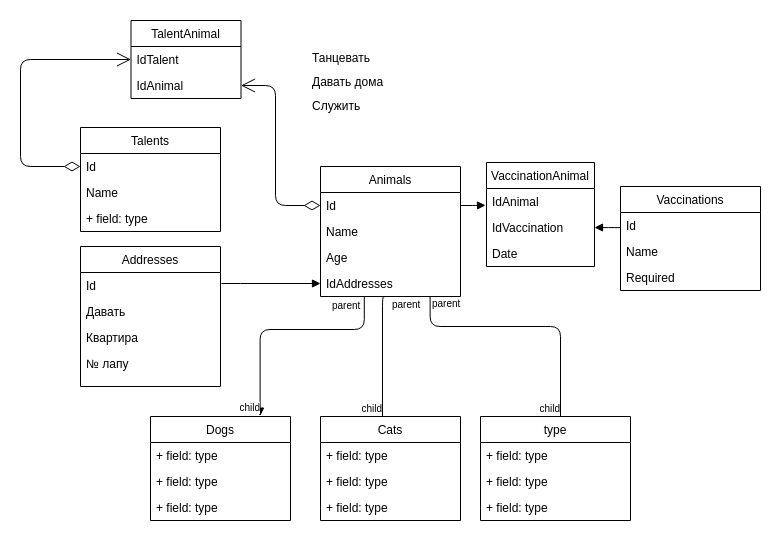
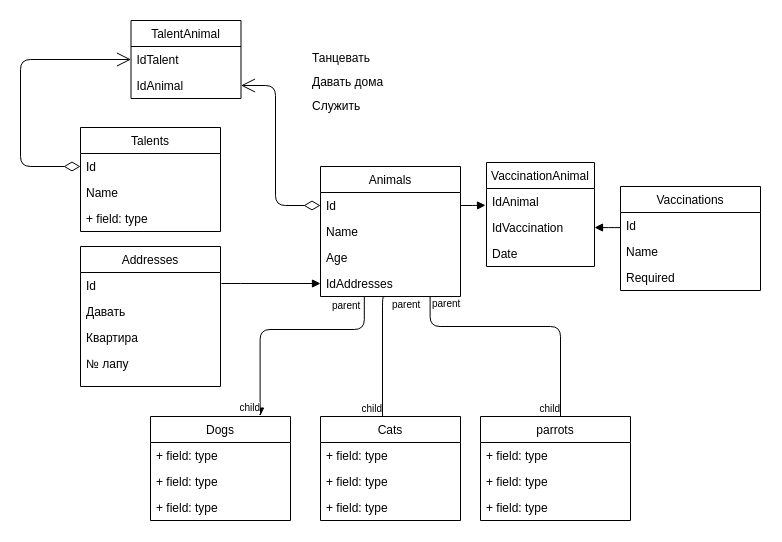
  <mxCell id="0" />
  <mxCell id="1" parent="0" />
  <mxCell id="2" value="Animals" style="swimlane;fontStyle=0;childLayout=stackLayout;horizontal=1;startSize=26;fillColor=none;horizontalStack=0;resizeParent=1;resizeParentMax=0;resizeLast=0;collapsible=1;marginBottom=0;" parent="1" vertex="1"><mxGeometry x="320" y="166" width="140" height="130" as="geometry" /></mxCell>
  <mxCell id="3" value="Id" style="text;strokeColor=none;fillColor=none;align=left;verticalAlign=top;spacingLeft=4;spacingRight=4;overflow=hidden;rotatable=0;points=[[0,0.5],[1,0.5]];portConstraint=eastwest;" parent="2" vertex="1"><mxGeometry y="26" width="140" height="26" as="geometry" /></mxCell>
  <mxCell id="4" value="Name" style="text;strokeColor=none;fillColor=none;align=left;verticalAlign=top;spacingLeft=4;spacingRight=4;overflow=hidden;rotatable=0;points=[[0,0.5],[1,0.5]];portConstraint=eastwest;" parent="2" vertex="1"><mxGeometry y="52" width="140" height="26" as="geometry" /></mxCell>
  <mxCell id="5" value="Age" style="text;strokeColor=none;fillColor=none;align=left;verticalAlign=top;spacingLeft=4;spacingRight=4;overflow=hidden;rotatable=0;points=[[0,0.5],[1,0.5]];portConstraint=eastwest;" parent="2" vertex="1"><mxGeometry y="78" width="140" height="26" as="geometry" /></mxCell>
  <mxCell id="6" value="IdAddresses" style="text;strokeColor=none;fillColor=none;align=left;verticalAlign=top;spacingLeft=4;spacingRight=4;overflow=hidden;rotatable=0;points=[[0,0.5],[1,0.5]];portConstraint=eastwest;" vertex="1" parent="2"><mxGeometry y="104" width="140" height="26" as="geometry" /></mxCell>
  <mxCell id="7" value="Talents" style="swimlane;fontStyle=0;childLayout=stackLayout;horizontal=1;startSize=26;fillColor=none;horizontalStack=0;resizeParent=1;resizeParentMax=0;resizeLast=0;collapsible=1;marginBottom=0;" parent="1" vertex="1"><mxGeometry x="80" y="127" width="140" height="104" as="geometry" /></mxCell>
  <mxCell id="8" value="Id" style="text;strokeColor=none;fillColor=none;align=left;verticalAlign=top;spacingLeft=4;spacingRight=4;overflow=hidden;rotatable=0;points=[[0,0.5],[1,0.5]];portConstraint=eastwest;" parent="7" vertex="1"><mxGeometry y="26" width="140" height="26" as="geometry" /></mxCell>
  <mxCell id="9" value="Name" style="text;strokeColor=none;fillColor=none;align=left;verticalAlign=top;spacingLeft=4;spacingRight=4;overflow=hidden;rotatable=0;points=[[0,0.5],[1,0.5]];portConstraint=eastwest;" parent="7" vertex="1"><mxGeometry y="52" width="140" height="26" as="geometry" /></mxCell>
  <mxCell id="10" value="+ field: type" style="text;strokeColor=none;fillColor=none;align=left;verticalAlign=top;spacingLeft=4;spacingRight=4;overflow=hidden;rotatable=0;points=[[0,0.5],[1,0.5]];portConstraint=eastwest;" parent="7" vertex="1"><mxGeometry y="78" width="140" height="26" as="geometry" /></mxCell>
  <mxCell id="11" value="Dogs" style="swimlane;fontStyle=0;childLayout=stackLayout;horizontal=1;startSize=26;fillColor=none;horizontalStack=0;resizeParent=1;resizeParentMax=0;resizeLast=0;collapsible=1;marginBottom=0;" parent="1" vertex="1"><mxGeometry x="150" y="416" width="140" height="104" as="geometry" /></mxCell>
  <mxCell id="12" value="+ field: type" style="text;strokeColor=none;fillColor=none;align=left;verticalAlign=top;spacingLeft=4;spacingRight=4;overflow=hidden;rotatable=0;points=[[0,0.5],[1,0.5]];portConstraint=eastwest;" parent="11" vertex="1"><mxGeometry y="26" width="140" height="26" as="geometry" /></mxCell>
  <mxCell id="13" value="+ field: type" style="text;strokeColor=none;fillColor=none;align=left;verticalAlign=top;spacingLeft=4;spacingRight=4;overflow=hidden;rotatable=0;points=[[0,0.5],[1,0.5]];portConstraint=eastwest;" parent="11" vertex="1"><mxGeometry y="52" width="140" height="26" as="geometry" /></mxCell>
  <mxCell id="14" value="+ field: type" style="text;strokeColor=none;fillColor=none;align=left;verticalAlign=top;spacingLeft=4;spacingRight=4;overflow=hidden;rotatable=0;points=[[0,0.5],[1,0.5]];portConstraint=eastwest;" parent="11" vertex="1"><mxGeometry y="78" width="140" height="26" as="geometry" /></mxCell>
  <mxCell id="15" value="Cats" style="swimlane;fontStyle=0;childLayout=stackLayout;horizontal=1;startSize=26;fillColor=none;horizontalStack=0;resizeParent=1;resizeParentMax=0;resizeLast=0;collapsible=1;marginBottom=0;" parent="1" vertex="1"><mxGeometry x="320" y="416" width="140" height="104" as="geometry" /></mxCell>
  <mxCell id="16" value="+ field: type" style="text;strokeColor=none;fillColor=none;align=left;verticalAlign=top;spacingLeft=4;spacingRight=4;overflow=hidden;rotatable=0;points=[[0,0.5],[1,0.5]];portConstraint=eastwest;" parent="15" vertex="1"><mxGeometry y="26" width="140" height="26" as="geometry" /></mxCell>
  <mxCell id="17" value="+ field: type" style="text;strokeColor=none;fillColor=none;align=left;verticalAlign=top;spacingLeft=4;spacingRight=4;overflow=hidden;rotatable=0;points=[[0,0.5],[1,0.5]];portConstraint=eastwest;" parent="15" vertex="1"><mxGeometry y="52" width="140" height="26" as="geometry" /></mxCell>
  <mxCell id="18" value="+ field: type" style="text;strokeColor=none;fillColor=none;align=left;verticalAlign=top;spacingLeft=4;spacingRight=4;overflow=hidden;rotatable=0;points=[[0,0.5],[1,0.5]];portConstraint=eastwest;" parent="15" vertex="1"><mxGeometry y="78" width="140" height="26" as="geometry" /></mxCell>
- <mxCell id="19" value="type" style="swimlane;fontStyle=0;childLayout=stackLayout;horizontal=1;startSize=26;fillColor=none;horizontalStack=0;resizeParent=1;resizeParentMax=0;resizeLast=0;collapsible=1;marginBottom=0;" parent="1" vertex="1"><mxGeometry x="480" y="416" width="150" height="104" as="geometry" /></mxCell>
+ <mxCell id="19" value="parrots" style="swimlane;fontStyle=0;childLayout=stackLayout;horizontal=1;startSize=26;fillColor=none;horizontalStack=0;resizeParent=1;resizeParentMax=0;resizeLast=0;collapsible=1;marginBottom=0;" parent="1" vertex="1"><mxGeometry x="480" y="416" width="150" height="104" as="geometry" /></mxCell>
  <mxCell id="20" value="+ field: type" style="text;strokeColor=none;fillColor=none;align=left;verticalAlign=top;spacingLeft=4;spacingRight=4;overflow=hidden;rotatable=0;points=[[0,0.5],[1,0.5]];portConstraint=eastwest;" parent="19" vertex="1"><mxGeometry y="26" width="150" height="26" as="geometry" /></mxCell>
  <mxCell id="21" value="+ field: type" style="text;strokeColor=none;fillColor=none;align=left;verticalAlign=top;spacingLeft=4;spacingRight=4;overflow=hidden;rotatable=0;points=[[0,0.5],[1,0.5]];portConstraint=eastwest;" parent="19" vertex="1"><mxGeometry y="52" width="150" height="26" as="geometry" /></mxCell>
  <mxCell id="22" value="+ field: type" style="text;strokeColor=none;fillColor=none;align=left;verticalAlign=top;spacingLeft=4;spacingRight=4;overflow=hidden;rotatable=0;points=[[0,0.5],[1,0.5]];portConstraint=eastwest;" parent="19" vertex="1"><mxGeometry y="78" width="150" height="26" as="geometry" /></mxCell>
  <mxCell id="23" value="Addresses" style="swimlane;fontStyle=0;childLayout=stackLayout;horizontal=1;startSize=26;fillColor=none;horizontalStack=0;resizeParent=1;resizeParentMax=0;resizeLast=0;collapsible=1;marginBottom=0;" parent="1" vertex="1"><mxGeometry x="80" y="246" width="140" height="140" as="geometry" /></mxCell>
  <mxCell id="24" value="Id" style="text;strokeColor=none;fillColor=none;align=left;verticalAlign=top;spacingLeft=4;spacingRight=4;overflow=hidden;rotatable=0;points=[[0,0.5],[1,0.5]];portConstraint=eastwest;" parent="23" vertex="1"><mxGeometry y="26" width="140" height="26" as="geometry" /></mxCell>
  <mxCell id="25" value="Давать" style="text;strokeColor=none;fillColor=none;align=left;verticalAlign=top;spacingLeft=4;spacingRight=4;overflow=hidden;rotatable=0;points=[[0,0.5],[1,0.5]];portConstraint=eastwest;" vertex="1" parent="23"><mxGeometry y="52" width="140" height="26" as="geometry" /></mxCell>
  <mxCell id="26" value="Квартира" style="text;strokeColor=none;fillColor=none;align=left;verticalAlign=top;spacingLeft=4;spacingRight=4;overflow=hidden;rotatable=0;points=[[0,0.5],[1,0.5]];portConstraint=eastwest;" parent="23" vertex="1"><mxGeometry y="78" width="140" height="26" as="geometry" /></mxCell>
  <mxCell id="27" value="№ лапу" style="text;strokeColor=none;fillColor=none;align=left;verticalAlign=top;spacingLeft=4;spacingRight=4;overflow=hidden;rotatable=0;points=[[0,0.5],[1,0.5]];portConstraint=eastwest;" parent="23" vertex="1"><mxGeometry y="104" width="140" height="18" as="geometry" /></mxCell>
  <mxCell id="28" value="  " style="text;strokeColor=none;fillColor=none;align=left;verticalAlign=top;spacingLeft=4;spacingRight=4;overflow=hidden;rotatable=0;points=[[0,0.5],[1,0.5]];portConstraint=eastwest;" vertex="1" parent="23"><mxGeometry y="122" width="140" height="18" as="geometry" /></mxCell>
  <mxCell id="29" value="VaccinationAnimal" style="swimlane;fontStyle=0;childLayout=stackLayout;horizontal=1;startSize=26;fillColor=none;horizontalStack=0;resizeParent=1;resizeParentMax=0;resizeLast=0;collapsible=1;marginBottom=0;" parent="1" vertex="1"><mxGeometry x="486" y="162" width="108" height="104" as="geometry" /></mxCell>
  <mxCell id="30" value="IdAnimal" style="text;strokeColor=none;fillColor=none;align=left;verticalAlign=top;spacingLeft=4;spacingRight=4;overflow=hidden;rotatable=0;points=[[0,0.5],[1,0.5]];portConstraint=eastwest;" parent="29" vertex="1"><mxGeometry y="26" width="108" height="26" as="geometry" /></mxCell>
  <mxCell id="31" value="IdVaccination" style="text;strokeColor=none;fillColor=none;align=left;verticalAlign=top;spacingLeft=4;spacingRight=4;overflow=hidden;rotatable=0;points=[[0,0.5],[1,0.5]];portConstraint=eastwest;" parent="29" vertex="1"><mxGeometry y="52" width="108" height="26" as="geometry" /></mxCell>
  <mxCell id="32" value="Date" style="text;strokeColor=none;fillColor=none;align=left;verticalAlign=top;spacingLeft=4;spacingRight=4;overflow=hidden;rotatable=0;points=[[0,0.5],[1,0.5]];portConstraint=eastwest;" parent="29" vertex="1"><mxGeometry y="78" width="108" height="26" as="geometry" /></mxCell>
  <mxCell id="33" value="TalentAnimal" style="swimlane;fontStyle=0;childLayout=stackLayout;horizontal=1;startSize=26;fillColor=none;horizontalStack=0;resizeParent=1;resizeParentMax=0;resizeLast=0;collapsible=1;marginBottom=0;" parent="1" vertex="1"><mxGeometry x="130.5" y="20" width="110" height="78" as="geometry" /></mxCell>
  <mxCell id="34" value="IdTalent" style="text;strokeColor=none;fillColor=none;align=left;verticalAlign=top;spacingLeft=4;spacingRight=4;overflow=hidden;rotatable=0;points=[[0,0.5],[1,0.5]];portConstraint=eastwest;" parent="33" vertex="1"><mxGeometry y="26" width="110" height="26" as="geometry" /></mxCell>
  <mxCell id="35" value="IdAnimal" style="text;strokeColor=none;fillColor=none;align=left;verticalAlign=top;spacingLeft=4;spacingRight=4;overflow=hidden;rotatable=0;points=[[0,0.5],[1,0.5]];portConstraint=eastwest;" parent="33" vertex="1"><mxGeometry y="52" width="110" height="26" as="geometry" /></mxCell>
  <mxCell id="36" value="Vaccinations" style="swimlane;fontStyle=0;childLayout=stackLayout;horizontal=1;startSize=26;fillColor=none;horizontalStack=0;resizeParent=1;resizeParentMax=0;resizeLast=0;collapsible=1;marginBottom=0;" parent="1" vertex="1"><mxGeometry x="620" y="186" width="140" height="104" as="geometry" /></mxCell>
  <mxCell id="37" value="Id" style="text;strokeColor=none;fillColor=none;align=left;verticalAlign=top;spacingLeft=4;spacingRight=4;overflow=hidden;rotatable=0;points=[[0,0.5],[1,0.5]];portConstraint=eastwest;" parent="36" vertex="1"><mxGeometry y="26" width="140" height="26" as="geometry" /></mxCell>
  <mxCell id="38" value="Name" style="text;strokeColor=none;fillColor=none;align=left;verticalAlign=top;spacingLeft=4;spacingRight=4;overflow=hidden;rotatable=0;points=[[0,0.5],[1,0.5]];portConstraint=eastwest;" parent="36" vertex="1"><mxGeometry y="52" width="140" height="26" as="geometry" /></mxCell>
  <mxCell id="39" value="Required" style="text;strokeColor=none;fillColor=none;align=left;verticalAlign=top;spacingLeft=4;spacingRight=4;overflow=hidden;rotatable=0;points=[[0,0.5],[1,0.5]];portConstraint=eastwest;" parent="36" vertex="1"><mxGeometry y="78" width="140" height="26" as="geometry" /></mxCell>
  <mxCell id="40" value="" style="endArrow=none;html=1;edgeStyle=orthogonalEdgeStyle;exitX=0.457;exitY=1.013;exitDx=0;exitDy=0;exitPerimeter=0;" parent="1" source="6" edge="1"><mxGeometry relative="1" as="geometry"><mxPoint x="386" y="256" as="sourcePoint" /><mxPoint x="382" y="416" as="targetPoint" /><Array as="points"><mxPoint x="382" y="296" /></Array></mxGeometry></mxCell>
  <mxCell id="41" value="parent" style="resizable=0;html=1;align=left;verticalAlign=bottom;labelBackgroundColor=#ffffff;fontSize=10;" parent="40" connectable="0" vertex="1"><mxGeometry x="-1" relative="1" as="geometry"><mxPoint x="6" y="15.5" as="offset" /></mxGeometry></mxCell>
  <mxCell id="42" value="child" style="resizable=0;html=1;align=right;verticalAlign=bottom;labelBackgroundColor=#ffffff;fontSize=10;" parent="40" connectable="0" vertex="1"><mxGeometry x="1" relative="1" as="geometry" /></mxCell>
  <mxCell id="43" value="" style="endArrow=block;html=1;edgeStyle=orthogonalEdgeStyle;exitX=0.313;exitY=1.013;exitDx=0;exitDy=0;exitPerimeter=0;entryX=0.783;entryY=-0.004;entryDx=0;entryDy=0;entryPerimeter=0;" parent="1" source="6" edge="1" target="11"><mxGeometry relative="1" as="geometry"><mxPoint x="364" y="266" as="sourcePoint" /><mxPoint x="250" y="416" as="targetPoint" /><Array as="points"><mxPoint x="364" y="329" /><mxPoint x="260" y="329" /></Array></mxGeometry></mxCell>
  <mxCell id="44" value="parent" style="resizable=0;html=1;align=left;verticalAlign=bottom;labelBackgroundColor=#ffffff;fontSize=10;" parent="43" connectable="0" vertex="1"><mxGeometry x="-1" relative="1" as="geometry"><mxPoint x="-34" y="16.5" as="offset" /></mxGeometry></mxCell>
  <mxCell id="45" value="child" style="resizable=0;html=1;align=right;verticalAlign=bottom;labelBackgroundColor=#ffffff;fontSize=10;" parent="43" connectable="0" vertex="1"><mxGeometry x="1" relative="1" as="geometry" /></mxCell>
  <mxCell id="46" value="" style="endArrow=none;html=1;edgeStyle=orthogonalEdgeStyle;exitX=0.783;exitY=1.004;exitDx=0;exitDy=0;exitPerimeter=0;" parent="1" source="6" edge="1"><mxGeometry relative="1" as="geometry"><mxPoint x="430" y="266" as="sourcePoint" /><mxPoint x="560" y="416" as="targetPoint" /><Array as="points"><mxPoint x="429" y="326" /><mxPoint x="560" y="326" /></Array></mxGeometry></mxCell>
  <mxCell id="47" value="parent" style="resizable=0;html=1;align=left;verticalAlign=bottom;labelBackgroundColor=#ffffff;fontSize=10;" parent="46" connectable="0" vertex="1"><mxGeometry x="-1" relative="1" as="geometry"><mxPoint x="0.5" y="15" as="offset" /></mxGeometry></mxCell>
  <mxCell id="48" value="child" style="resizable=0;html=1;align=right;verticalAlign=bottom;labelBackgroundColor=#ffffff;fontSize=10;" parent="46" connectable="0" vertex="1"><mxGeometry x="1" relative="1" as="geometry" /></mxCell>
  <mxCell id="49" value="" style="endArrow=open;html=1;endSize=12;startArrow=diamondThin;startSize=14;startFill=0;edgeStyle=orthogonalEdgeStyle;entryX=0;entryY=0.5;entryDx=0;entryDy=0;exitX=0;exitY=0.5;exitDx=0;exitDy=0;" parent="1" edge="1" target="34" source="8"><mxGeometry x="1" y="67" relative="1" as="geometry"><mxPoint x="100.167" y="226.667" as="sourcePoint" /><mxPoint x="70.5" y="47" as="targetPoint" /><mxPoint x="60" y="37" as="offset" /><Array as="points"><mxPoint x="20" y="166" /><mxPoint x="20" y="59" /></Array></mxGeometry></mxCell>
  <mxCell id="50" value="" style="resizable=0;html=1;align=left;verticalAlign=top;labelBackgroundColor=#ffffff;fontSize=10;" parent="49" connectable="0" vertex="1"><mxGeometry x="-1" relative="1" as="geometry" /></mxCell>
  <mxCell id="51" value="" style="resizable=0;html=1;align=right;verticalAlign=top;labelBackgroundColor=#ffffff;fontSize=10;" parent="49" connectable="0" vertex="1"><mxGeometry x="1" relative="1" as="geometry" /></mxCell>
  <mxCell id="52" value="" style="endArrow=block;endFill=1;html=1;edgeStyle=orthogonalEdgeStyle;align=left;verticalAlign=top;exitX=1;exitY=0.5;exitDx=0;exitDy=0;entryX=-0.009;entryY=0.646;entryDx=0;entryDy=0;entryPerimeter=0;" parent="1" target="30" edge="1" source="3"><mxGeometry x="-1" relative="1" as="geometry"><mxPoint x="460" y="202" as="sourcePoint" /><mxPoint x="486" y="206" as="targetPoint" /><Array as="points" /></mxGeometry></mxCell>
  <mxCell id="53" value="" style="endArrow=block;endFill=1;html=1;edgeStyle=orthogonalEdgeStyle;align=left;verticalAlign=top;entryX=1;entryY=0.5;entryDx=0;entryDy=0;exitX=0.002;exitY=0.581;exitDx=0;exitDy=0;exitPerimeter=0;" parent="1" source="37" target="31" edge="1"><mxGeometry x="-1" relative="1" as="geometry"><mxPoint x="50" y="266" as="sourcePoint" /><mxPoint x="70" y="266" as="targetPoint" /></mxGeometry></mxCell>
  <mxCell id="54" value="" style="resizable=0;html=1;align=left;verticalAlign=bottom;labelBackgroundColor=#ffffff;fontSize=10;" parent="53" connectable="0" vertex="1"><mxGeometry x="-1" relative="1" as="geometry" /></mxCell>
  <mxCell id="55" value="" style="endArrow=block;endFill=1;html=1;edgeStyle=orthogonalEdgeStyle;align=left;verticalAlign=top;entryX=0;entryY=0.5;entryDx=0;entryDy=0;exitX=1.007;exitY=0.423;exitDx=0;exitDy=0;exitPerimeter=0;" parent="1" source="24" target="6" edge="1"><mxGeometry x="-1" relative="1" as="geometry"><mxPoint x="230" y="316" as="sourcePoint" /><mxPoint x="260" y="266" as="targetPoint" /><Array as="points"><mxPoint x="230" y="283" /><mxPoint x="230" y="283" /></Array></mxGeometry></mxCell>
  <mxCell id="56" value="" style="resizable=0;html=1;align=left;verticalAlign=bottom;labelBackgroundColor=#ffffff;fontSize=10;" parent="55" connectable="0" vertex="1"><mxGeometry x="-1" relative="1" as="geometry" /></mxCell>
  <mxCell id="57" value="" style="endArrow=open;html=1;endSize=12;startArrow=diamondThin;startSize=14;startFill=0;edgeStyle=orthogonalEdgeStyle;entryX=1;entryY=0.5;entryDx=0;entryDy=0;exitX=0;exitY=0.5;exitDx=0;exitDy=0;" parent="1" source="3" edge="1" target="35"><mxGeometry x="1" y="67" relative="1" as="geometry"><mxPoint x="340.167" y="265.833" as="sourcePoint" /><mxPoint x="250.5" y="128" as="targetPoint" /><mxPoint x="60" y="37" as="offset" /><Array as="points"><mxPoint x="275" y="205" /><mxPoint x="275" y="85" /></Array></mxGeometry></mxCell>
  <mxCell id="58" value="" style="resizable=0;html=1;align=left;verticalAlign=top;labelBackgroundColor=#ffffff;fontSize=10;" parent="57" connectable="0" vertex="1"><mxGeometry x="-1" relative="1" as="geometry" /></mxCell>
  <mxCell id="59" value="" style="resizable=0;html=1;align=right;verticalAlign=top;labelBackgroundColor=#ffffff;fontSize=10;" parent="57" connectable="0" vertex="1"><mxGeometry x="1" relative="1" as="geometry" /></mxCell>
  <mxCell id="60" value="Служить" style="text;html=1;resizable=0;points=[];autosize=1;align=left;verticalAlign=top;spacingTop=-4;" parent="1" vertex="1"><mxGeometry x="310" y="96" width="60" height="20" as="geometry" /></mxCell>
  <mxCell id="61" value="&lt;span style=&quot;font-family: &amp;#34;helvetica&amp;#34; , &amp;#34;arial&amp;#34; , sans-serif ; font-size: 0px&quot;&gt;%3CmxGraphModel%3E%3Croot%3E%3CmxCell%20id%3D%220%22%2F%3E%3CmxCell%20id%3D%221%22%20parent%3D%220%22%2F%3E%3CmxCell%20id%3D%222%22%20value%3D%22%D0%9F%D0%BB%D0%B0%D0%B2%D0%B0%D1%82%D1%8C%22%20style%3D%22text%3BstrokeColor%3Dnone%3BfillColor%3Dnone%3Balign%3Dleft%3BverticalAlign%3Dtop%3BspacingLeft%3D4%3BspacingRight%3D4%3Boverflow%3Dhidden%3Brotatable%3D0%3Bpoints%3D%5B%5B0%2C0.5%5D%2C%5B1%2C0.5%5D%5D%3BportConstraint%3Deastwest%3B%22%20vertex%3D%221%22%20parent%3D%221%22%3E%3CmxGeometry%20x%3D%2240%22%20y%3D%22222%22%20width%3D%22140%22%20height%3D%2226%22%20as%3D%22geometry%22%2F%3E%3C%2FmxCell%3E%3C%2Froot%3E%3C%2FmxGraphModel%3E&lt;/span&gt;" style="text;html=1;resizable=0;points=[];autosize=1;align=left;verticalAlign=top;spacingTop=-4;" parent="1" vertex="1"><mxGeometry x="82" y="27" width="20" height="20" as="geometry" /></mxCell>
  <mxCell id="62" value="Давать дома" style="text;html=1;" parent="1" vertex="1"><mxGeometry x="310" y="68" width="70" height="30" as="geometry" /></mxCell>
  <mxCell id="63" value="Танцевать" style="text;html=1;" vertex="1" parent="1"><mxGeometry x="310" y="44" width="70" height="30" as="geometry" /></mxCell>
